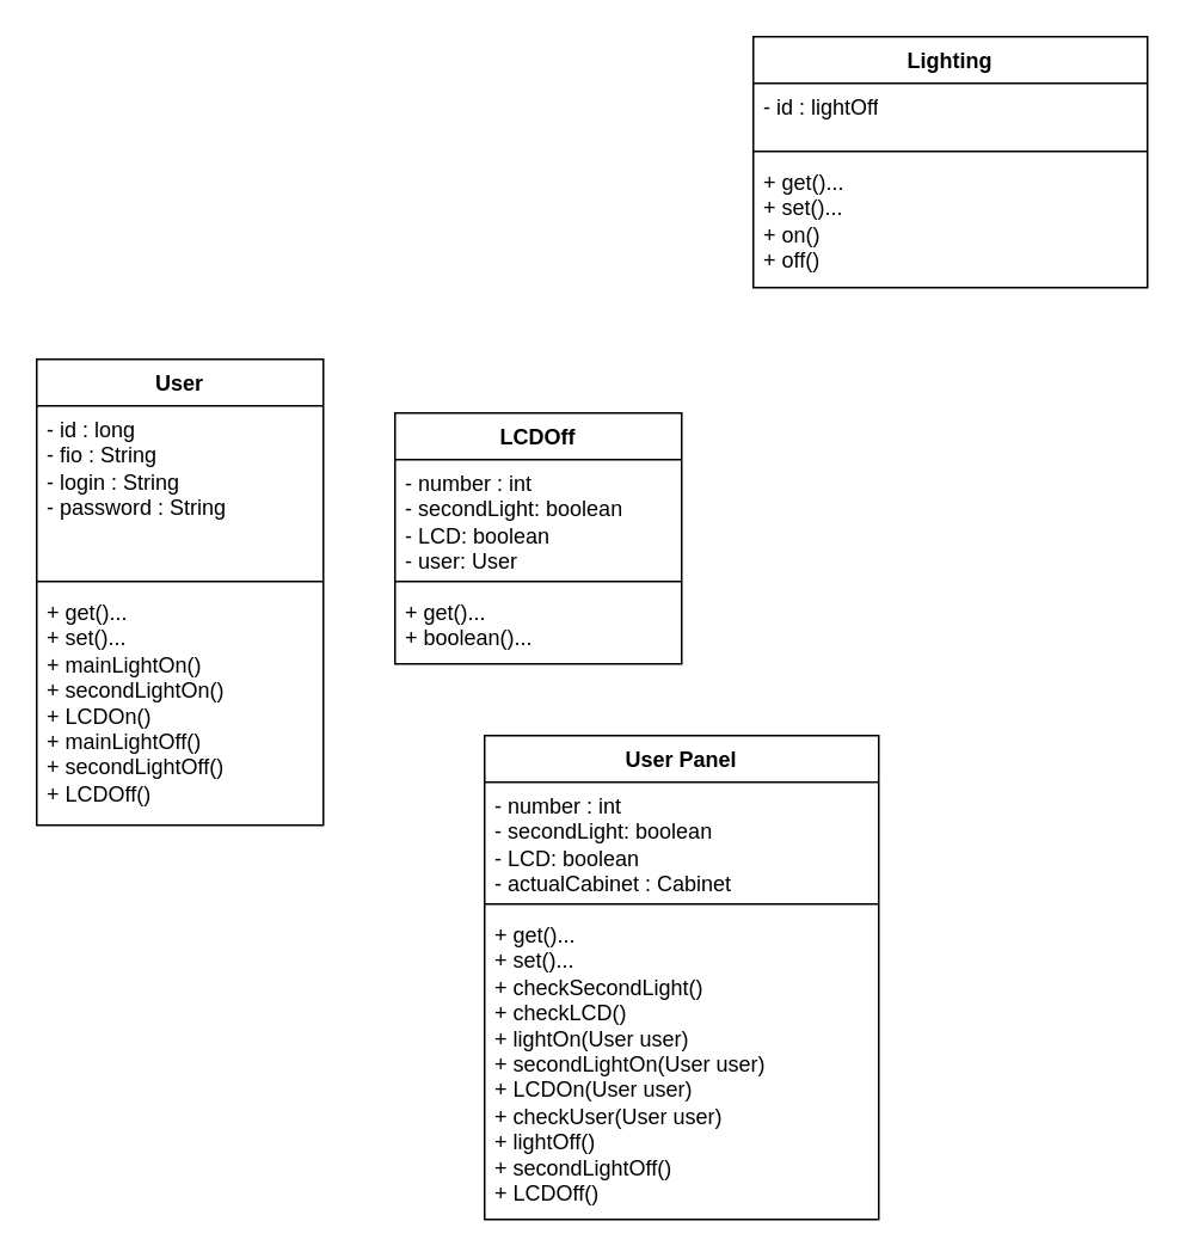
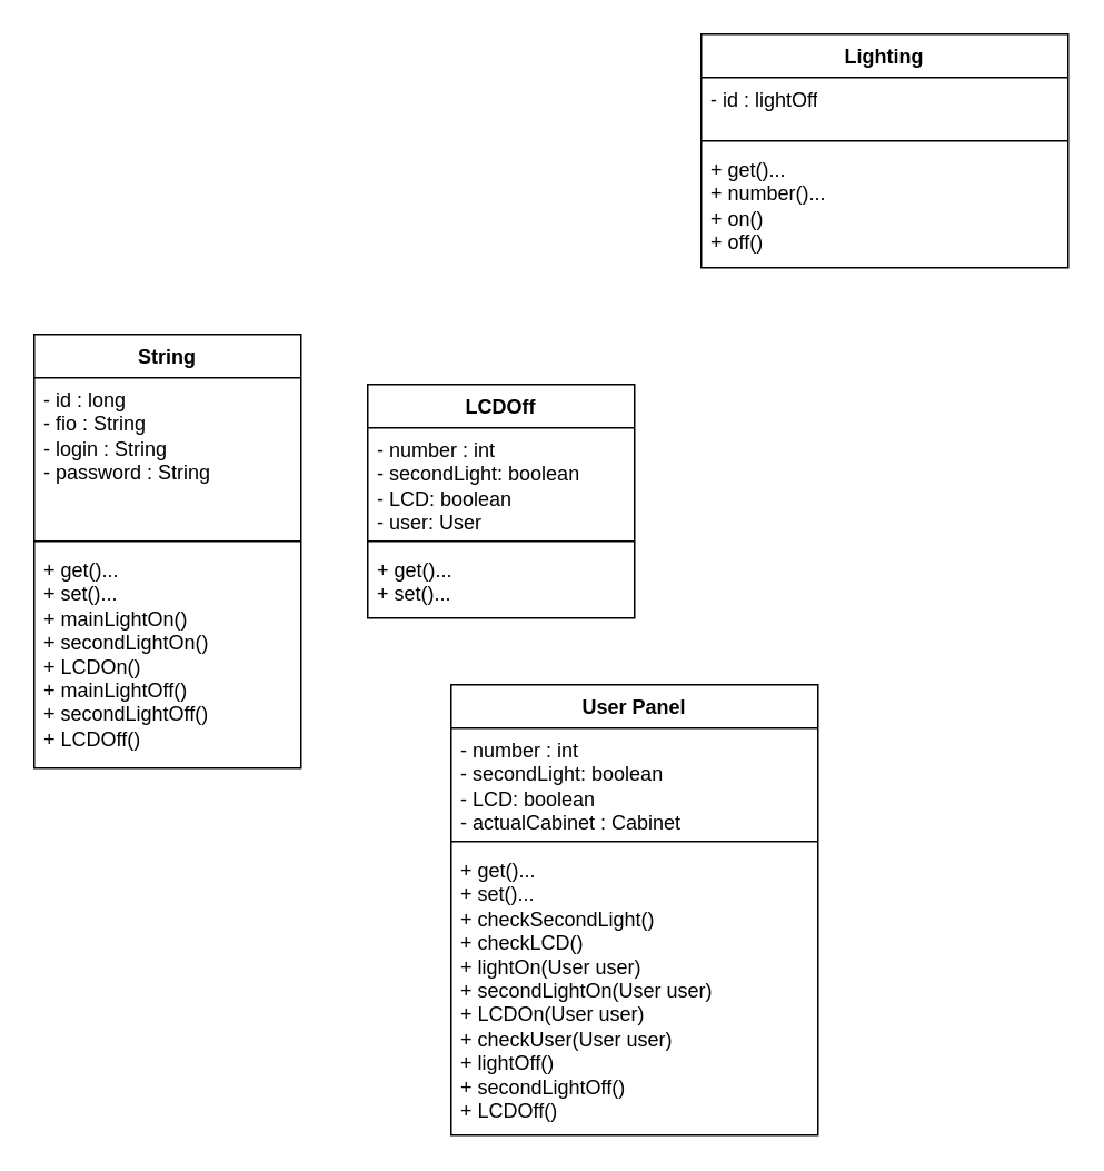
  <mxCell id="0" />
  <mxCell id="1" parent="0" />
- <mxCell id="2" value="User" style="swimlane;fontStyle=1;align=center;verticalAlign=top;childLayout=stackLayout;horizontal=1;startSize=26;horizontalStack=0;resizeParent=1;resizeParentMax=0;resizeLast=0;collapsible=1;marginBottom=0;whiteSpace=wrap;html=1;" parent="1" vertex="1"><mxGeometry x="20" y="200" width="160" height="260" as="geometry" /></mxCell>
+ <mxCell id="2" value="String" style="swimlane;fontStyle=1;align=center;verticalAlign=top;childLayout=stackLayout;horizontal=1;startSize=26;horizontalStack=0;resizeParent=1;resizeParentMax=0;resizeLast=0;collapsible=1;marginBottom=0;whiteSpace=wrap;html=1;" parent="1" vertex="1"><mxGeometry x="20" y="200" width="160" height="260" as="geometry" /></mxCell>
  <mxCell id="3" value="- id : long&lt;br&gt;- fio : String&lt;br&gt;- login : String&lt;br&gt;- password : String" style="text;strokeColor=none;fillColor=none;align=left;verticalAlign=top;spacingLeft=4;spacingRight=4;overflow=hidden;rotatable=0;points=[[0,0.5],[1,0.5]];portConstraint=eastwest;whiteSpace=wrap;html=1;" parent="2" vertex="1"><mxGeometry y="26" width="160" height="94" as="geometry" /></mxCell>
  <mxCell id="4" value="" style="line;strokeWidth=1;fillColor=none;align=left;verticalAlign=middle;spacingTop=-1;spacingLeft=3;spacingRight=3;rotatable=0;labelPosition=right;points=[];portConstraint=eastwest;strokeColor=inherit;" parent="2" vertex="1"><mxGeometry y="120" width="160" height="8" as="geometry" /></mxCell>
  <mxCell id="5" value="+ get()...&lt;br&gt;+ set()...&lt;br&gt;+ mainLightOn()&lt;br&gt;+ secondLightOn()&lt;br&gt;+ LCDOn()&lt;br&gt;+ mainLightOff()&lt;br style=&quot;border-color: var(--border-color);&quot;&gt;+ secondLightOff()&lt;br style=&quot;border-color: var(--border-color);&quot;&gt;+ LCDOff()" style="text;strokeColor=none;fillColor=none;align=left;verticalAlign=top;spacingLeft=4;spacingRight=4;overflow=hidden;rotatable=0;points=[[0,0.5],[1,0.5]];portConstraint=eastwest;whiteSpace=wrap;html=1;" parent="2" vertex="1"><mxGeometry y="128" width="160" height="132" as="geometry" /></mxCell>
  <mxCell id="6" value="LCDOff" style="swimlane;fontStyle=1;align=center;verticalAlign=top;childLayout=stackLayout;horizontal=1;startSize=26;horizontalStack=0;resizeParent=1;resizeParentMax=0;resizeLast=0;collapsible=1;marginBottom=0;whiteSpace=wrap;html=1;" vertex="1" parent="1"><mxGeometry x="220" y="230" width="160" height="140" as="geometry" /></mxCell>
  <mxCell id="7" value="- number : int&lt;br&gt;- secondLight: boolean&lt;br&gt;- LCD: boolean&lt;br&gt;- user: User" style="text;strokeColor=none;fillColor=none;align=left;verticalAlign=top;spacingLeft=4;spacingRight=4;overflow=hidden;rotatable=0;points=[[0,0.5],[1,0.5]];portConstraint=eastwest;whiteSpace=wrap;html=1;" vertex="1" parent="6"><mxGeometry y="26" width="160" height="64" as="geometry" /></mxCell>
  <mxCell id="8" value="" style="line;strokeWidth=1;fillColor=none;align=left;verticalAlign=middle;spacingTop=-1;spacingLeft=3;spacingRight=3;rotatable=0;labelPosition=right;points=[];portConstraint=eastwest;strokeColor=inherit;" vertex="1" parent="6"><mxGeometry y="90" width="160" height="8" as="geometry" /></mxCell>
- <mxCell id="9" value="+ get()...&lt;br&gt;+ boolean()...&lt;br&gt;" style="text;strokeColor=none;fillColor=none;align=left;verticalAlign=top;spacingLeft=4;spacingRight=4;overflow=hidden;rotatable=0;points=[[0,0.5],[1,0.5]];portConstraint=eastwest;whiteSpace=wrap;html=1;" vertex="1" parent="6"><mxGeometry y="98" width="160" height="42" as="geometry" /></mxCell>
+ <mxCell id="9" value="+ get()...&lt;br&gt;+ set()...&lt;br&gt;" style="text;strokeColor=none;fillColor=none;align=left;verticalAlign=top;spacingLeft=4;spacingRight=4;overflow=hidden;rotatable=0;points=[[0,0.5],[1,0.5]];portConstraint=eastwest;whiteSpace=wrap;html=1;" vertex="1" parent="6"><mxGeometry y="98" width="160" height="42" as="geometry" /></mxCell>
  <mxCell id="10" value="User Panel" style="swimlane;fontStyle=1;align=center;verticalAlign=top;childLayout=stackLayout;horizontal=1;startSize=26;horizontalStack=0;resizeParent=1;resizeParentMax=0;resizeLast=0;collapsible=1;marginBottom=0;whiteSpace=wrap;html=1;" vertex="1" parent="1"><mxGeometry x="270" y="410" width="220" height="270" as="geometry" /></mxCell>
  <mxCell id="11" value="- number : int&lt;br&gt;- secondLight: boolean&lt;br&gt;- LCD: boolean&lt;br&gt;- actualCabinet : Cabinet" style="text;strokeColor=none;fillColor=none;align=left;verticalAlign=top;spacingLeft=4;spacingRight=4;overflow=hidden;rotatable=0;points=[[0,0.5],[1,0.5]];portConstraint=eastwest;whiteSpace=wrap;html=1;" vertex="1" parent="10"><mxGeometry y="26" width="220" height="64" as="geometry" /></mxCell>
  <mxCell id="12" value="" style="line;strokeWidth=1;fillColor=none;align=left;verticalAlign=middle;spacingTop=-1;spacingLeft=3;spacingRight=3;rotatable=0;labelPosition=right;points=[];portConstraint=eastwest;strokeColor=inherit;" vertex="1" parent="10"><mxGeometry y="90" width="220" height="8" as="geometry" /></mxCell>
  <mxCell id="13" value="+ get()...&lt;br&gt;+ set()...&lt;br&gt;+ checkSecondLight()&lt;br&gt;+ checkLCD()&lt;br&gt;+ lightOn(User user)&lt;br&gt;+ secondLightOn(User user)&lt;br&gt;+ LCDOn(User user)&lt;br&gt;+ checkUser(User user)&lt;br&gt;+ lightOff()&lt;br&gt;+ secondLightOff()&lt;br&gt;+ LCDOff()" style="text;strokeColor=none;fillColor=none;align=left;verticalAlign=top;spacingLeft=4;spacingRight=4;overflow=hidden;rotatable=0;points=[[0,0.5],[1,0.5]];portConstraint=eastwest;whiteSpace=wrap;html=1;" vertex="1" parent="10"><mxGeometry y="98" width="220" height="172" as="geometry" /></mxCell>
  <mxCell id="14" value="Lighting" style="swimlane;fontStyle=1;align=center;verticalAlign=top;childLayout=stackLayout;horizontal=1;startSize=26;horizontalStack=0;resizeParent=1;resizeParentMax=0;resizeLast=0;collapsible=1;marginBottom=0;whiteSpace=wrap;html=1;" vertex="1" parent="1"><mxGeometry x="420" y="20" width="220" height="140" as="geometry" /></mxCell>
  <mxCell id="15" value="- id : lightOff" style="text;strokeColor=none;fillColor=none;align=left;verticalAlign=top;spacingLeft=4;spacingRight=4;overflow=hidden;rotatable=0;points=[[0,0.5],[1,0.5]];portConstraint=eastwest;whiteSpace=wrap;html=1;" vertex="1" parent="14"><mxGeometry y="26" width="220" height="34" as="geometry" /></mxCell>
  <mxCell id="16" value="" style="line;strokeWidth=1;fillColor=none;align=left;verticalAlign=middle;spacingTop=-1;spacingLeft=3;spacingRight=3;rotatable=0;labelPosition=right;points=[];portConstraint=eastwest;strokeColor=inherit;" vertex="1" parent="14"><mxGeometry y="60" width="220" height="8" as="geometry" /></mxCell>
- <mxCell id="17" value="+ get()...&lt;br&gt;+ set()...&lt;br&gt;+ on()&lt;br&gt;+ off()" style="text;strokeColor=none;fillColor=none;align=left;verticalAlign=top;spacingLeft=4;spacingRight=4;overflow=hidden;rotatable=0;points=[[0,0.5],[1,0.5]];portConstraint=eastwest;whiteSpace=wrap;html=1;" vertex="1" parent="14"><mxGeometry y="68" width="220" height="72" as="geometry" /></mxCell>
+ <mxCell id="17" value="+ get()...&lt;br&gt;+ number()...&lt;br&gt;+ on()&lt;br&gt;+ off()" style="text;strokeColor=none;fillColor=none;align=left;verticalAlign=top;spacingLeft=4;spacingRight=4;overflow=hidden;rotatable=0;points=[[0,0.5],[1,0.5]];portConstraint=eastwest;whiteSpace=wrap;html=1;" vertex="1" parent="14"><mxGeometry y="68" width="220" height="72" as="geometry" /></mxCell>
